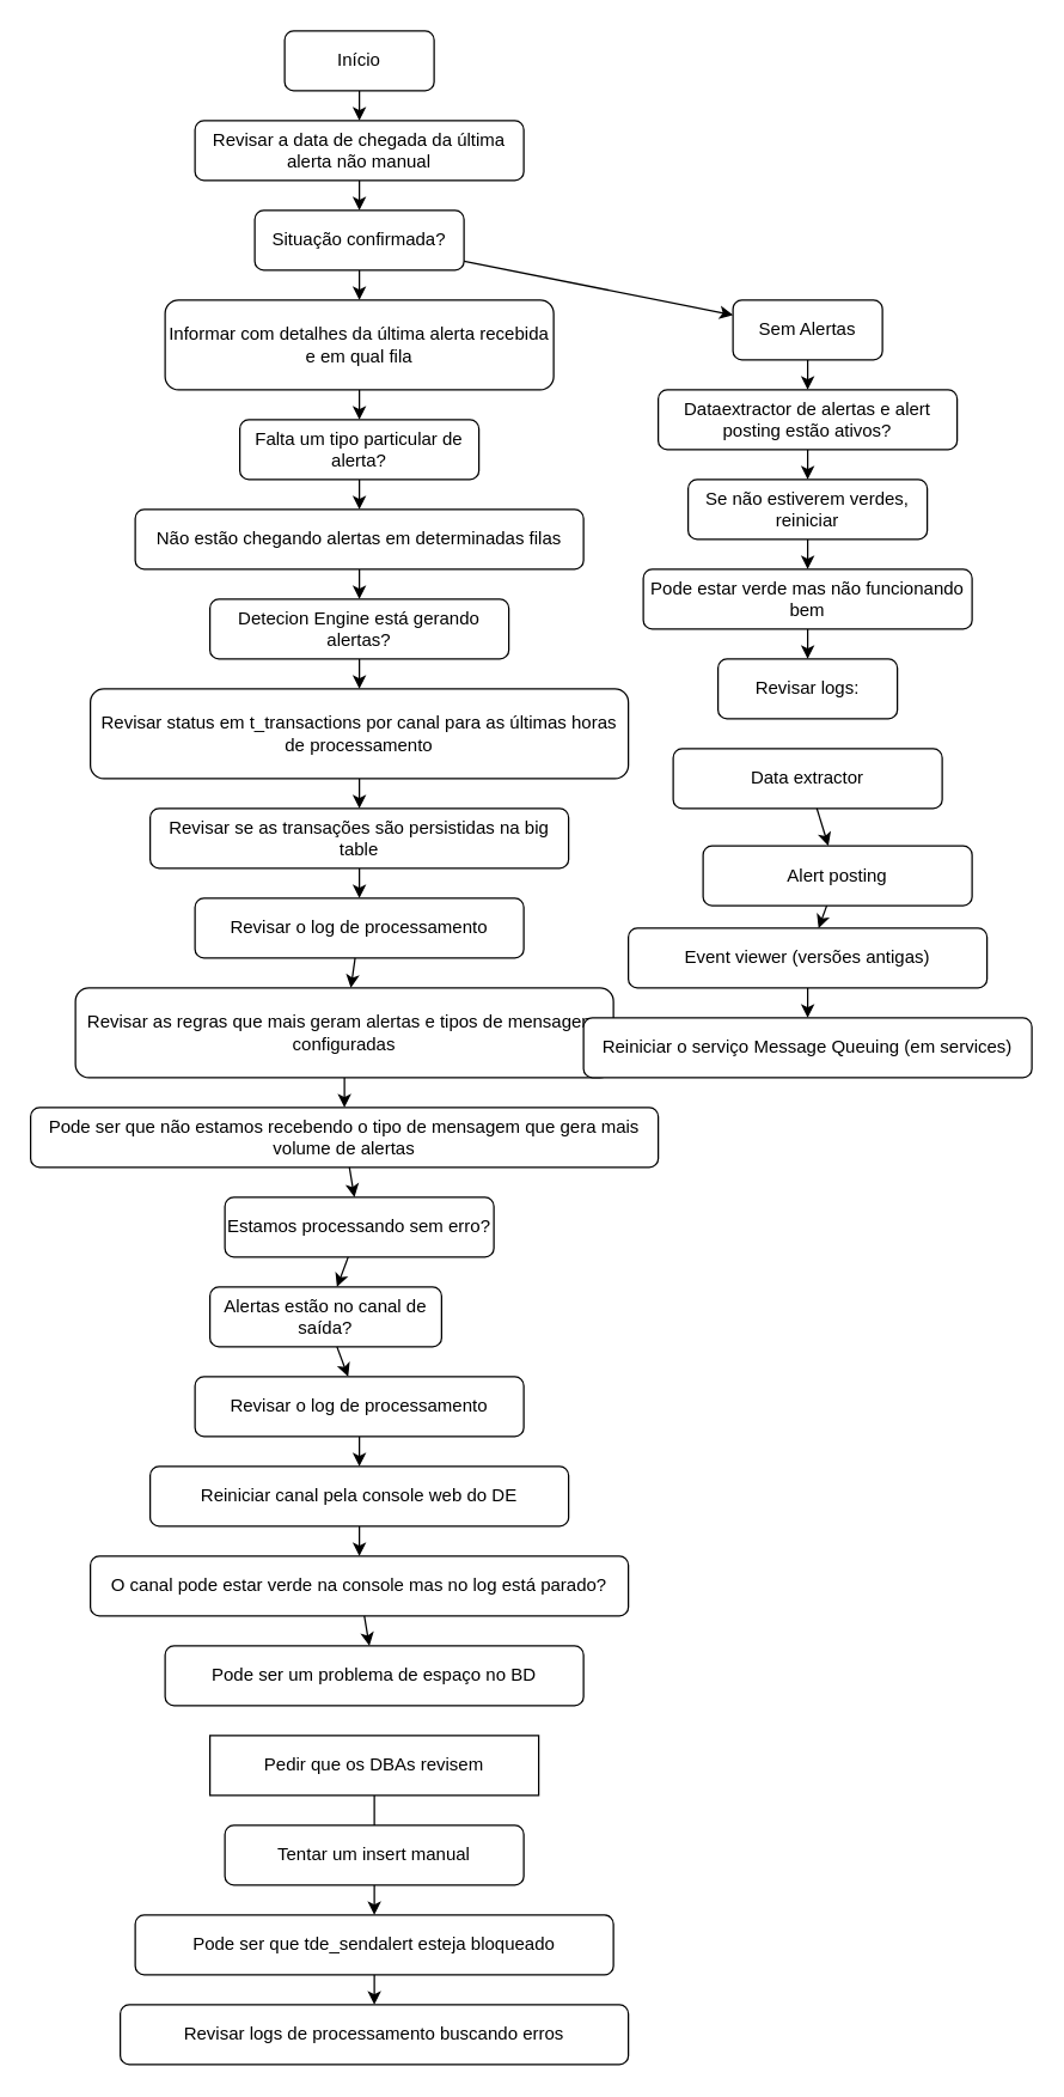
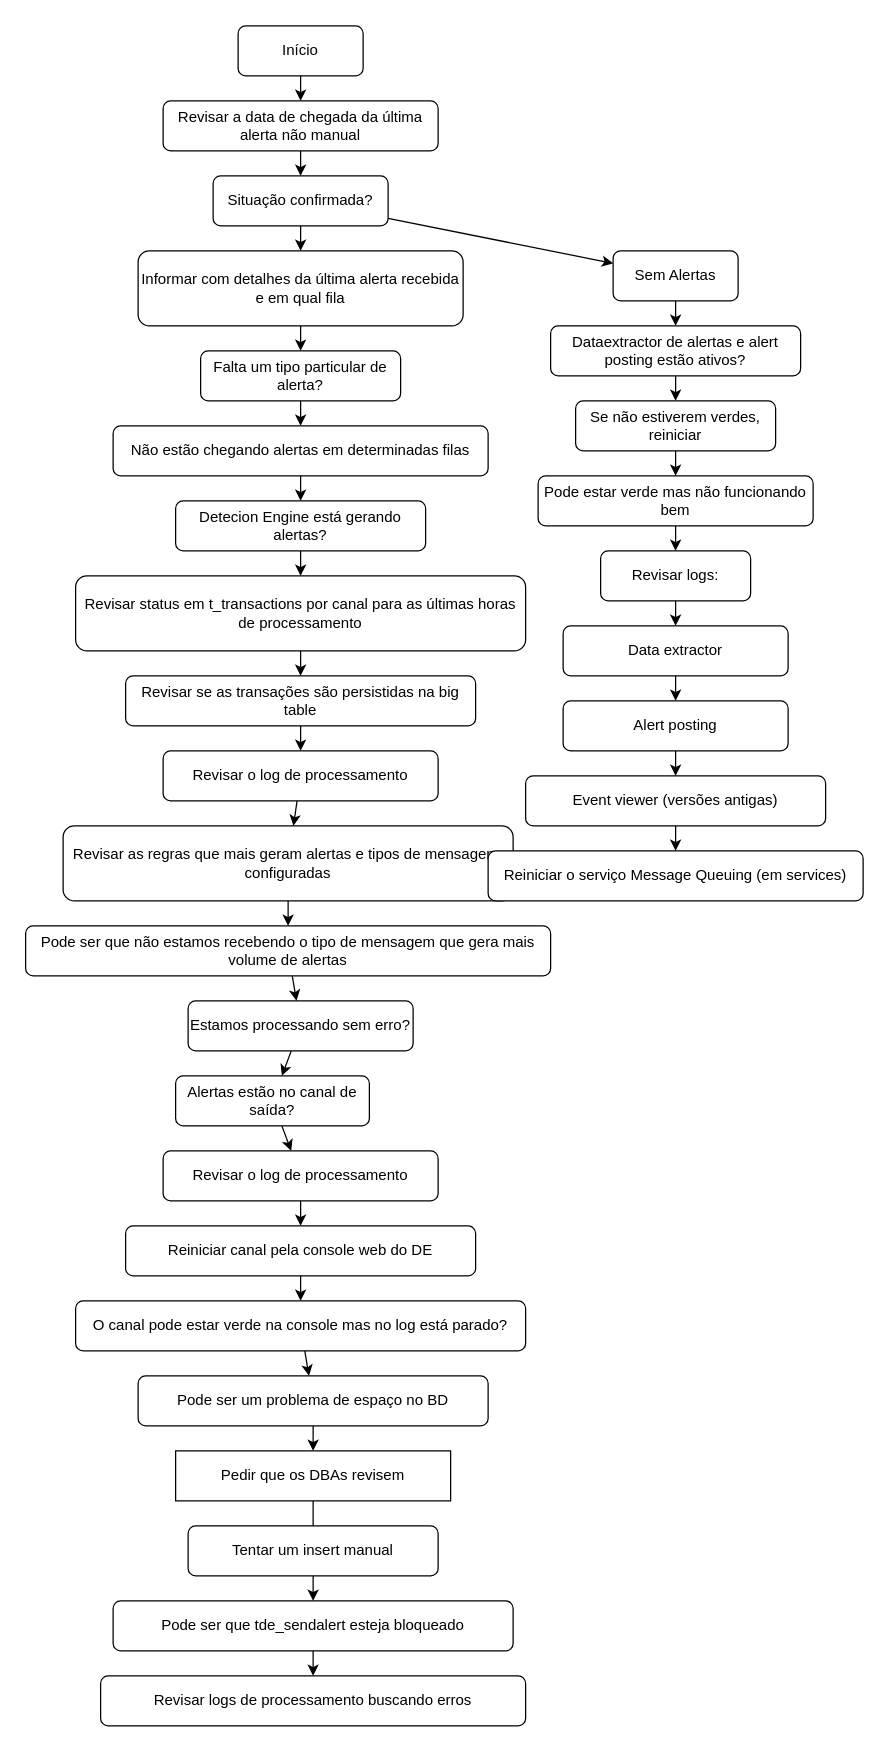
  <mxCell id="0" />
  <mxCell id="1" parent="0" />
  <mxCell id="2" value="Início" style="rounded=1;whiteSpace=wrap;html=1;" vertex="1" parent="1"><mxGeometry x="190" y="20" width="100" height="40" as="geometry" /></mxCell>
  <mxCell id="3" value="Revisar a data de chegada da última alerta não manual" style="rounded=1;whiteSpace=wrap;html=1;" vertex="1" parent="1"><mxGeometry x="130" y="80" width="220" height="40" as="geometry" /></mxCell>
  <mxCell id="4" value="Situação confirmada?" style="rounded=1;whiteSpace=wrap;html=1;" vertex="1" parent="1"><mxGeometry x="170" y="140" width="140" height="40" as="geometry" /></mxCell>
  <mxCell id="5" value="Informar com detalhes da última alerta recebida e em qual fila" style="rounded=1;whiteSpace=wrap;html=1;" vertex="1" parent="1"><mxGeometry x="110" y="200" width="260" height="60" as="geometry" /></mxCell>
  <mxCell id="6" value="Falta um tipo particular de alerta?" style="rounded=1;whiteSpace=wrap;html=1;" vertex="1" parent="1"><mxGeometry x="160" y="280" width="160" height="40" as="geometry" /></mxCell>
  <mxCell id="7" value="Não estão chegando alertas em determinadas filas" style="rounded=1;whiteSpace=wrap;html=1;" vertex="1" parent="1"><mxGeometry x="90" y="340" width="300" height="40" as="geometry" /></mxCell>
  <mxCell id="8" value="Detecion Engine está gerando alertas?" style="rounded=1;whiteSpace=wrap;html=1;" vertex="1" parent="1"><mxGeometry x="140" y="400" width="200" height="40" as="geometry" /></mxCell>
  <mxCell id="9" value="Revisar status em t_transactions por canal para as últimas horas de processamento" style="rounded=1;whiteSpace=wrap;html=1;" vertex="1" parent="1"><mxGeometry x="60" y="460" width="360" height="60" as="geometry" /></mxCell>
  <mxCell id="10" value="Revisar se as transações são persistidas na big table" style="rounded=1;whiteSpace=wrap;html=1;" vertex="1" parent="1"><mxGeometry x="100" y="540" width="280" height="40" as="geometry" /></mxCell>
  <mxCell id="11" value="Revisar o log de processamento" style="rounded=1;whiteSpace=wrap;html=1;" vertex="1" parent="1"><mxGeometry x="130" y="600" width="220" height="40" as="geometry" /></mxCell>
  <mxCell id="12" value="Revisar as regras que mais geram alertas e tipos de mensagens configuradas" style="rounded=1;whiteSpace=wrap;html=1;" vertex="1" parent="1"><mxGeometry x="50" y="660" width="360" height="60" as="geometry" /></mxCell>
  <mxCell id="13" value="Pode ser que não estamos recebendo o tipo de mensagem que gera mais volume de alertas" style="rounded=1;whiteSpace=wrap;html=1;" vertex="1" parent="1"><mxGeometry x="20" y="740" width="420" height="40" as="geometry" /></mxCell>
  <mxCell id="14" value="Estamos processando sem erro?" style="rounded=1;whiteSpace=wrap;html=1;" vertex="1" parent="1"><mxGeometry x="150" y="800" width="180" height="40" as="geometry" /></mxCell>
  <mxCell id="15" value="Alertas estão no canal de saída?" style="rounded=1;whiteSpace=wrap;html=1;" vertex="1" parent="1"><mxGeometry x="140" y="860" width="155" height="40" as="geometry" /></mxCell>
  <mxCell id="16" value="Revisar o log de processamento" style="rounded=1;whiteSpace=wrap;html=1;" vertex="1" parent="1"><mxGeometry x="130" y="920" width="220" height="40" as="geometry" /></mxCell>
  <mxCell id="17" value="Reiniciar canal pela console web do DE" style="rounded=1;whiteSpace=wrap;html=1;" vertex="1" parent="1"><mxGeometry x="100" y="980" width="280" height="40" as="geometry" /></mxCell>
  <mxCell id="18" value="O canal pode estar verde na console mas no log está parado?" style="rounded=1;whiteSpace=wrap;html=1;" vertex="1" parent="1"><mxGeometry x="60" y="1040" width="360" height="40" as="geometry" /></mxCell>
  <mxCell id="19" value="Pode ser um problema de espaço no BD" style="rounded=1;whiteSpace=wrap;html=1;" vertex="1" parent="1"><mxGeometry x="110" y="1100" width="280" height="40" as="geometry" /></mxCell>
  <mxCell id="20" value="Pedir que os DBAs revisem" style="whiteSpace=wrap;html=1;rounded=0;" vertex="1" parent="1"><mxGeometry x="140" y="1160" width="220" height="40" as="geometry" /></mxCell>
  <mxCell id="21" value="Tentar um insert manual" style="rounded=1;whiteSpace=wrap;html=1;" vertex="1" parent="1"><mxGeometry x="150" y="1220" width="200" height="40" as="geometry" /></mxCell>
  <mxCell id="22" value="Pode ser que tde_sendalert esteja bloqueado" style="rounded=1;whiteSpace=wrap;html=1;" vertex="1" parent="1"><mxGeometry x="90" y="1280" width="320" height="40" as="geometry" /></mxCell>
  <mxCell id="23" value="Revisar logs de processamento buscando erros" style="rounded=1;whiteSpace=wrap;html=1;" vertex="1" parent="1"><mxGeometry x="80" y="1340" width="340" height="40" as="geometry" /></mxCell>
  <mxCell id="24" value="Sem Alertas" style="rounded=1;whiteSpace=wrap;html=1;" vertex="1" parent="1"><mxGeometry x="490" y="200" width="100" height="40" as="geometry" /></mxCell>
  <mxCell id="25" value="Dataextractor de alertas e alert posting estão ativos?" style="rounded=1;whiteSpace=wrap;html=1;" vertex="1" parent="1"><mxGeometry x="440" y="260" width="200" height="40" as="geometry" /></mxCell>
  <mxCell id="26" value="Se não estiverem verdes, reiniciar" style="rounded=1;whiteSpace=wrap;html=1;" vertex="1" parent="1"><mxGeometry x="460" y="320" width="160" height="40" as="geometry" /></mxCell>
  <mxCell id="27" value="Pode estar verde mas não funcionando bem" style="rounded=1;whiteSpace=wrap;html=1;" vertex="1" parent="1"><mxGeometry x="430" y="380" width="220" height="40" as="geometry" /></mxCell>
  <mxCell id="28" value="Revisar logs:" style="rounded=1;whiteSpace=wrap;html=1;" vertex="1" parent="1"><mxGeometry x="480" y="440" width="120" height="40" as="geometry" /></mxCell>
  <mxCell id="29" value="Data extractor" style="rounded=1;whiteSpace=wrap;html=1;" vertex="1" parent="1"><mxGeometry x="450" y="500" width="180" height="40" as="geometry" /></mxCell>
- <mxCell id="30" value="Alert posting" style="rounded=1;whiteSpace=wrap;html=1;" vertex="1" parent="1"><mxGeometry x="470" y="565" width="180" height="40" as="geometry" /></mxCell>
+ <mxCell id="30" value="Alert posting" style="rounded=1;whiteSpace=wrap;html=1;" vertex="1" parent="1"><mxGeometry x="450" y="560" width="180" height="40" as="geometry" /></mxCell>
  <mxCell id="31" value="Event viewer (versões antigas)" style="rounded=1;whiteSpace=wrap;html=1;" vertex="1" parent="1"><mxGeometry x="420" y="620" width="240" height="40" as="geometry" /></mxCell>
  <mxCell id="32" value="Reiniciar o serviço Message Queuing (em services)" style="rounded=1;whiteSpace=wrap;html=1;" vertex="1" parent="1"><mxGeometry x="390" y="680" width="300" height="40" as="geometry" /></mxCell>
  <mxCell id="33" edge="1" parent="1" source="2" target="3"><mxGeometry relative="1" as="geometry" /></mxCell>
  <mxCell id="34" edge="1" parent="1" source="3" target="4"><mxGeometry relative="1" as="geometry" /></mxCell>
  <mxCell id="35" edge="1" parent="1" source="4" target="5"><mxGeometry relative="1" as="geometry" /></mxCell>
  <mxCell id="36" edge="1" parent="1" source="4" target="24"><mxGeometry relative="1" as="geometry" /></mxCell>
  <mxCell id="37" edge="1" parent="1" source="5" target="6"><mxGeometry relative="1" as="geometry" /></mxCell>
  <mxCell id="38" edge="1" parent="1" source="6" target="7"><mxGeometry relative="1" as="geometry" /></mxCell>
  <mxCell id="39" edge="1" parent="1" source="7" target="8"><mxGeometry relative="1" as="geometry" /></mxCell>
  <mxCell id="40" edge="1" parent="1" source="8" target="9"><mxGeometry relative="1" as="geometry" /></mxCell>
  <mxCell id="41" edge="1" parent="1" source="9" target="10"><mxGeometry relative="1" as="geometry" /></mxCell>
  <mxCell id="42" edge="1" parent="1" source="10" target="11"><mxGeometry relative="1" as="geometry" /></mxCell>
  <mxCell id="43" edge="1" parent="1" source="11" target="12"><mxGeometry relative="1" as="geometry" /></mxCell>
  <mxCell id="44" edge="1" parent="1" source="12" target="13"><mxGeometry relative="1" as="geometry" /></mxCell>
  <mxCell id="45" edge="1" parent="1" source="13" target="14"><mxGeometry relative="1" as="geometry" /></mxCell>
  <mxCell id="46" edge="1" parent="1" source="14" target="15"><mxGeometry relative="1" as="geometry" /></mxCell>
  <mxCell id="47" edge="1" parent="1" source="15" target="16"><mxGeometry relative="1" as="geometry" /></mxCell>
  <mxCell id="48" edge="1" parent="1" source="16" target="17"><mxGeometry relative="1" as="geometry" /></mxCell>
  <mxCell id="49" edge="1" parent="1" source="17" target="18"><mxGeometry relative="1" as="geometry" /></mxCell>
  <mxCell id="50" edge="1" parent="1" source="18" target="19"><mxGeometry relative="1" as="geometry" /></mxCell>
+ <mxCell id="51" edge="1" parent="1" source="19" target="20"><mxGeometry relative="1" as="geometry" /></mxCell>
  <mxCell id="52" edge="1" parent="1" source="20" target="21" style="endArrow=none;"><mxGeometry relative="1" as="geometry" /></mxCell>
  <mxCell id="53" edge="1" parent="1" source="21" target="22"><mxGeometry relative="1" as="geometry" /></mxCell>
  <mxCell id="54" edge="1" parent="1" source="22" target="23"><mxGeometry relative="1" as="geometry" /></mxCell>
  <mxCell id="55" edge="1" parent="1" source="24" target="25"><mxGeometry relative="1" as="geometry" /></mxCell>
  <mxCell id="56" edge="1" parent="1" source="25" target="26"><mxGeometry relative="1" as="geometry" /></mxCell>
  <mxCell id="57" edge="1" parent="1" source="26" target="27"><mxGeometry relative="1" as="geometry" /></mxCell>
  <mxCell id="58" edge="1" parent="1" source="27" target="28"><mxGeometry relative="1" as="geometry" /></mxCell>
+ <mxCell id="59" edge="1" parent="1" source="28" target="29"><mxGeometry relative="1" as="geometry" /></mxCell>
  <mxCell id="60" edge="1" parent="1" source="29" target="30"><mxGeometry relative="1" as="geometry" /></mxCell>
  <mxCell id="61" edge="1" parent="1" source="30" target="31"><mxGeometry relative="1" as="geometry" /></mxCell>
  <mxCell id="62" edge="1" parent="1" source="31" target="32"><mxGeometry relative="1" as="geometry" /></mxCell>
